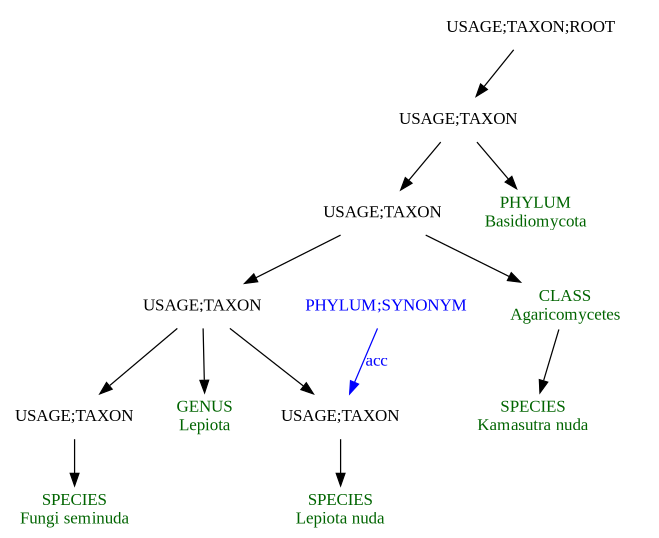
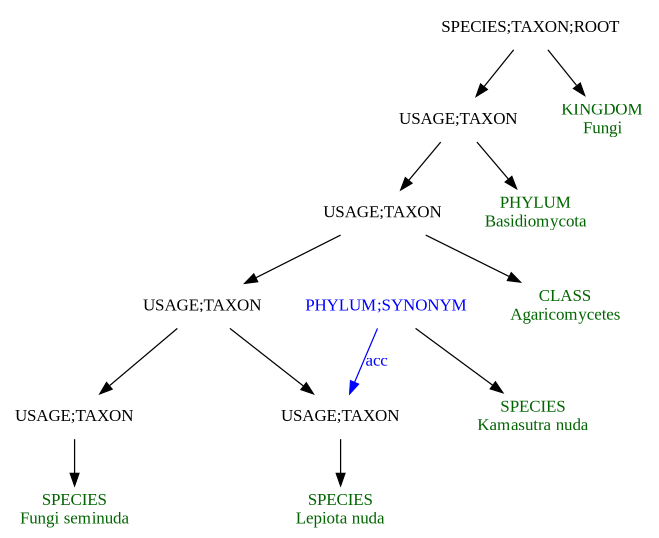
  digraph {
    fontname="Liberation Serif"
    node [fontcolor=darkgreen fontname="Liberation Serif" shape=plaintext]
    edge [fontname="Liberation Serif"]
    n1 [label="SPECIES\nFungi seminuda"]
    n2 [label="USAGE;TAXON" fontcolor=""]
    n3 [label="SPECIES\nLepiota nuda"]
    n4 [label="USAGE;TAXON" fontcolor=""]
    n5 [label="SPECIES\nKamasutra nuda"]
    n6 [fontcolor=blue label="PHYLUM;SYNONYM"]
-   n8 [label="USAGE;TAXON;ROOT" fontcolor=""]
+   n7 [label="KINGDOM\nFungi"]
+   n8 [label="SPECIES;TAXON;ROOT" fontcolor=""]
    n9 [label="USAGE;TAXON" fontcolor=""]
    n10 [label="PHYLUM\nBasidiomycota"]
    n11 [label="USAGE;TAXON" fontcolor=""]
    n12 [label="CLASS\nAgaricomycetes"]
    n13 [label="USAGE;TAXON" fontcolor=""]
-   n14 [label="GENUS\nLepiota"]
    n2 -> n1
    n4 -> n3
    n6 -> n4 [color=blue fontcolor=blue label=acc]
-   n12 -> n5
+   n6 -> n5
+   n8 -> n7
    n8 -> n9
    n9 -> n10
    n9 -> n11
    n11 -> n12
    n11 -> n13
    n13 -> n2
    n13 -> n4
-   n13 -> n14
  }
